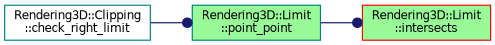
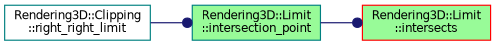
  digraph {
    rankdir=LR
    node [color=teal fillcolor=palegreen fontname=Helvetica fontsize=10 shape=record style=filled]
    edge [arrowhead=dot color=midnightblue fontname=Helvetica fontsize=10 labelfontname=Helvetica labelfontsize=10 style=solid]
-   n1 [fillcolor=white fontcolor=black height=0.2 label="Rendering3D::Clipping\l::check_right_limit" width=0.4]
-   n2 [height=0.2 label="Rendering3D::Limit\l::point_point" width=0.4]
+   n1 [fillcolor=white fontcolor=black height=0.2 label="Rendering3D::Clipping\l::right_right_limit" width=0.4]
+   n2 [height=0.2 label="Rendering3D::Limit\l::intersection_point" width=0.4]
    n3 [color=red height=0.2 label="Rendering3D::Limit\l::intersects" width=0.4]
    n1 -> n2
    n2 -> n3
  }
